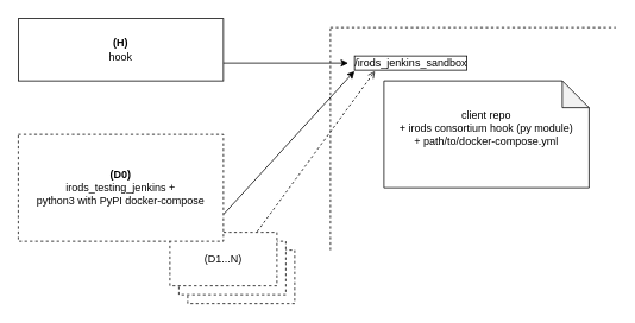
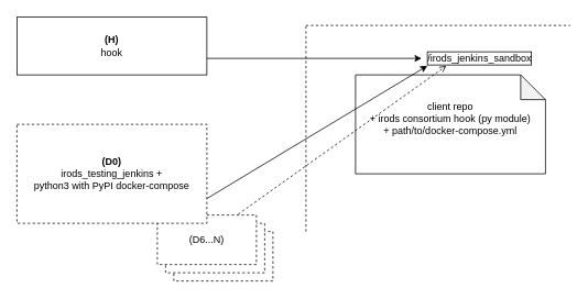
  <mxCell id="0" />
  <mxCell id="1" parent="0" />
  <mxCell id="2" value="&lt;div&gt;&lt;b&gt;(H) &lt;br&gt;&lt;/b&gt;&lt;/div&gt;&lt;div&gt;hook &lt;/div&gt;" style="rounded=0;whiteSpace=wrap;html=1;" vertex="1" parent="1"><mxGeometry x="20" y="20" width="230" height="70" as="geometry" /></mxCell>
  <mxCell id="3" value="&lt;div&gt;client repo&lt;/div&gt;&lt;div&gt;+ irods consortium hook (py module)&lt;br&gt;&lt;/div&gt;&lt;div&gt;+ path/to/docker-compose.yml&lt;/div&gt;&lt;div&gt;&lt;br&gt;&lt;/div&gt;" style="shape=note;whiteSpace=wrap;html=1;backgroundOutline=1;darkOpacity=0.05;" vertex="1" parent="1"><mxGeometry x="430" y="90" width="230" height="120" as="geometry" /></mxCell>
  <mxCell id="4" value="" style="endArrow=none;dashed=1;html=1;" edge="1" parent="1"><mxGeometry width="50" height="50" relative="1" as="geometry"><mxPoint x="370" y="280" as="sourcePoint" /><mxPoint x="370" y="30" as="targetPoint" /></mxGeometry></mxCell>
  <mxCell id="5" value="" style="endArrow=none;dashed=1;html=1;" edge="1" parent="1"><mxGeometry width="50" height="50" relative="1" as="geometry"><mxPoint x="370" y="30" as="sourcePoint" /><mxPoint x="690" y="30" as="targetPoint" /></mxGeometry></mxCell>
- <mxCell id="6" value="/irods_jenkins_sandbox" style="text;html=1;align=center;verticalAlign=middle;resizable=0;points=[];autosize=1;labelBorderColor=#000000;" vertex="1" parent="1"><mxGeometry x="390" y="60" width="140" height="20" as="geometry" /></mxCell>
+ <mxCell id="6" value="/irods_jenkins_sandbox" style="text;html=1;align=center;verticalAlign=middle;resizable=0;points=[];autosize=1;labelBorderColor=#000000;" vertex="1" parent="1"><mxGeometry x="510" y="60" width="140" height="20" as="geometry" /></mxCell>
  <mxCell id="7" value="" style="endArrow=classic;html=1;" edge="1" parent="1" target="6"><mxGeometry width="50" height="50" relative="1" as="geometry"><mxPoint x="250" y="70" as="sourcePoint" /><mxPoint x="390" y="70" as="targetPoint" /></mxGeometry></mxCell>
  <mxCell id="8" value="" style="endArrow=classic;html=1;entryX=0.05;entryY=0.95;entryDx=0;entryDy=0;entryPerimeter=0;" edge="1" parent="1" target="6"><mxGeometry width="50" height="50" relative="1" as="geometry"><mxPoint x="250" y="240" as="sourcePoint" /><mxPoint x="280" y="210" as="targetPoint" /></mxGeometry></mxCell>
  <mxCell id="9" value="" style="rounded=0;whiteSpace=wrap;html=1;dashed=1;" vertex="1" parent="1"><mxGeometry x="210" y="280" width="120" height="60" as="geometry" /></mxCell>
  <mxCell id="10" value="" style="rounded=0;whiteSpace=wrap;html=1;dashed=1;" vertex="1" parent="1"><mxGeometry x="200" y="270" width="120" height="60" as="geometry" /></mxCell>
- <mxCell id="11" value="(D1...N)" style="rounded=0;whiteSpace=wrap;html=1;dashed=1;" vertex="1" parent="1"><mxGeometry x="190" y="260" width="120" height="60" as="geometry" /></mxCell>
+ <mxCell id="11" value="(D6...N)" style="rounded=0;whiteSpace=wrap;html=1;dashed=1;" vertex="1" parent="1"><mxGeometry x="190" y="260" width="120" height="60" as="geometry" /></mxCell>
  <mxCell id="12" value="&lt;b&gt;(D0)&lt;/b&gt;&lt;div&gt;irods_testing_jenkins +&lt;/div&gt;&lt;div&gt;python3 with PyPI docker-compose&lt;br&gt;&lt;/div&gt;" style="rounded=0;whiteSpace=wrap;html=1;dashed=1;" vertex="1" parent="1"><mxGeometry x="20" y="150" width="230" height="120" as="geometry" /></mxCell>
  <mxCell id="13" value="" style="endArrow=open;html=1;exitX=0.817;exitY=-0.017;exitDx=0;exitDy=0;exitPerimeter=0;entryX=0.214;entryY=0.95;entryDx=0;entryDy=0;entryPerimeter=0;dashed=1;" edge="1" parent="1" source="11" target="6"><mxGeometry width="50" height="50" relative="1" as="geometry"><mxPoint x="340" y="260" as="sourcePoint" /><mxPoint x="390" y="210" as="targetPoint" /></mxGeometry></mxCell>
